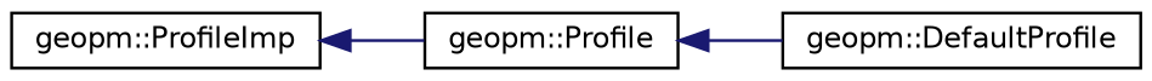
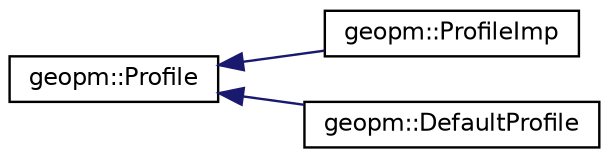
  digraph {
    rankdir=LR
    node [color=black fillcolor=white fontname=Helvetica fontsize=10 shape=record style=filled]
    edge [color=midnightblue dir=back fontname=Helvetica fontsize=10 labelfontname=Helvetica labelfontsize=10 style=solid]
    n1 [height=0.2 label="geopm::Profile" width=0.4]
    n2 [height=0.2 label="geopm::ProfileImp" width=0.4]
    n3 [height=0.2 label="geopm::DefaultProfile" width=0.4]
-   n2 -> n1
+   n1 -> n2
    n1 -> n3
  }
